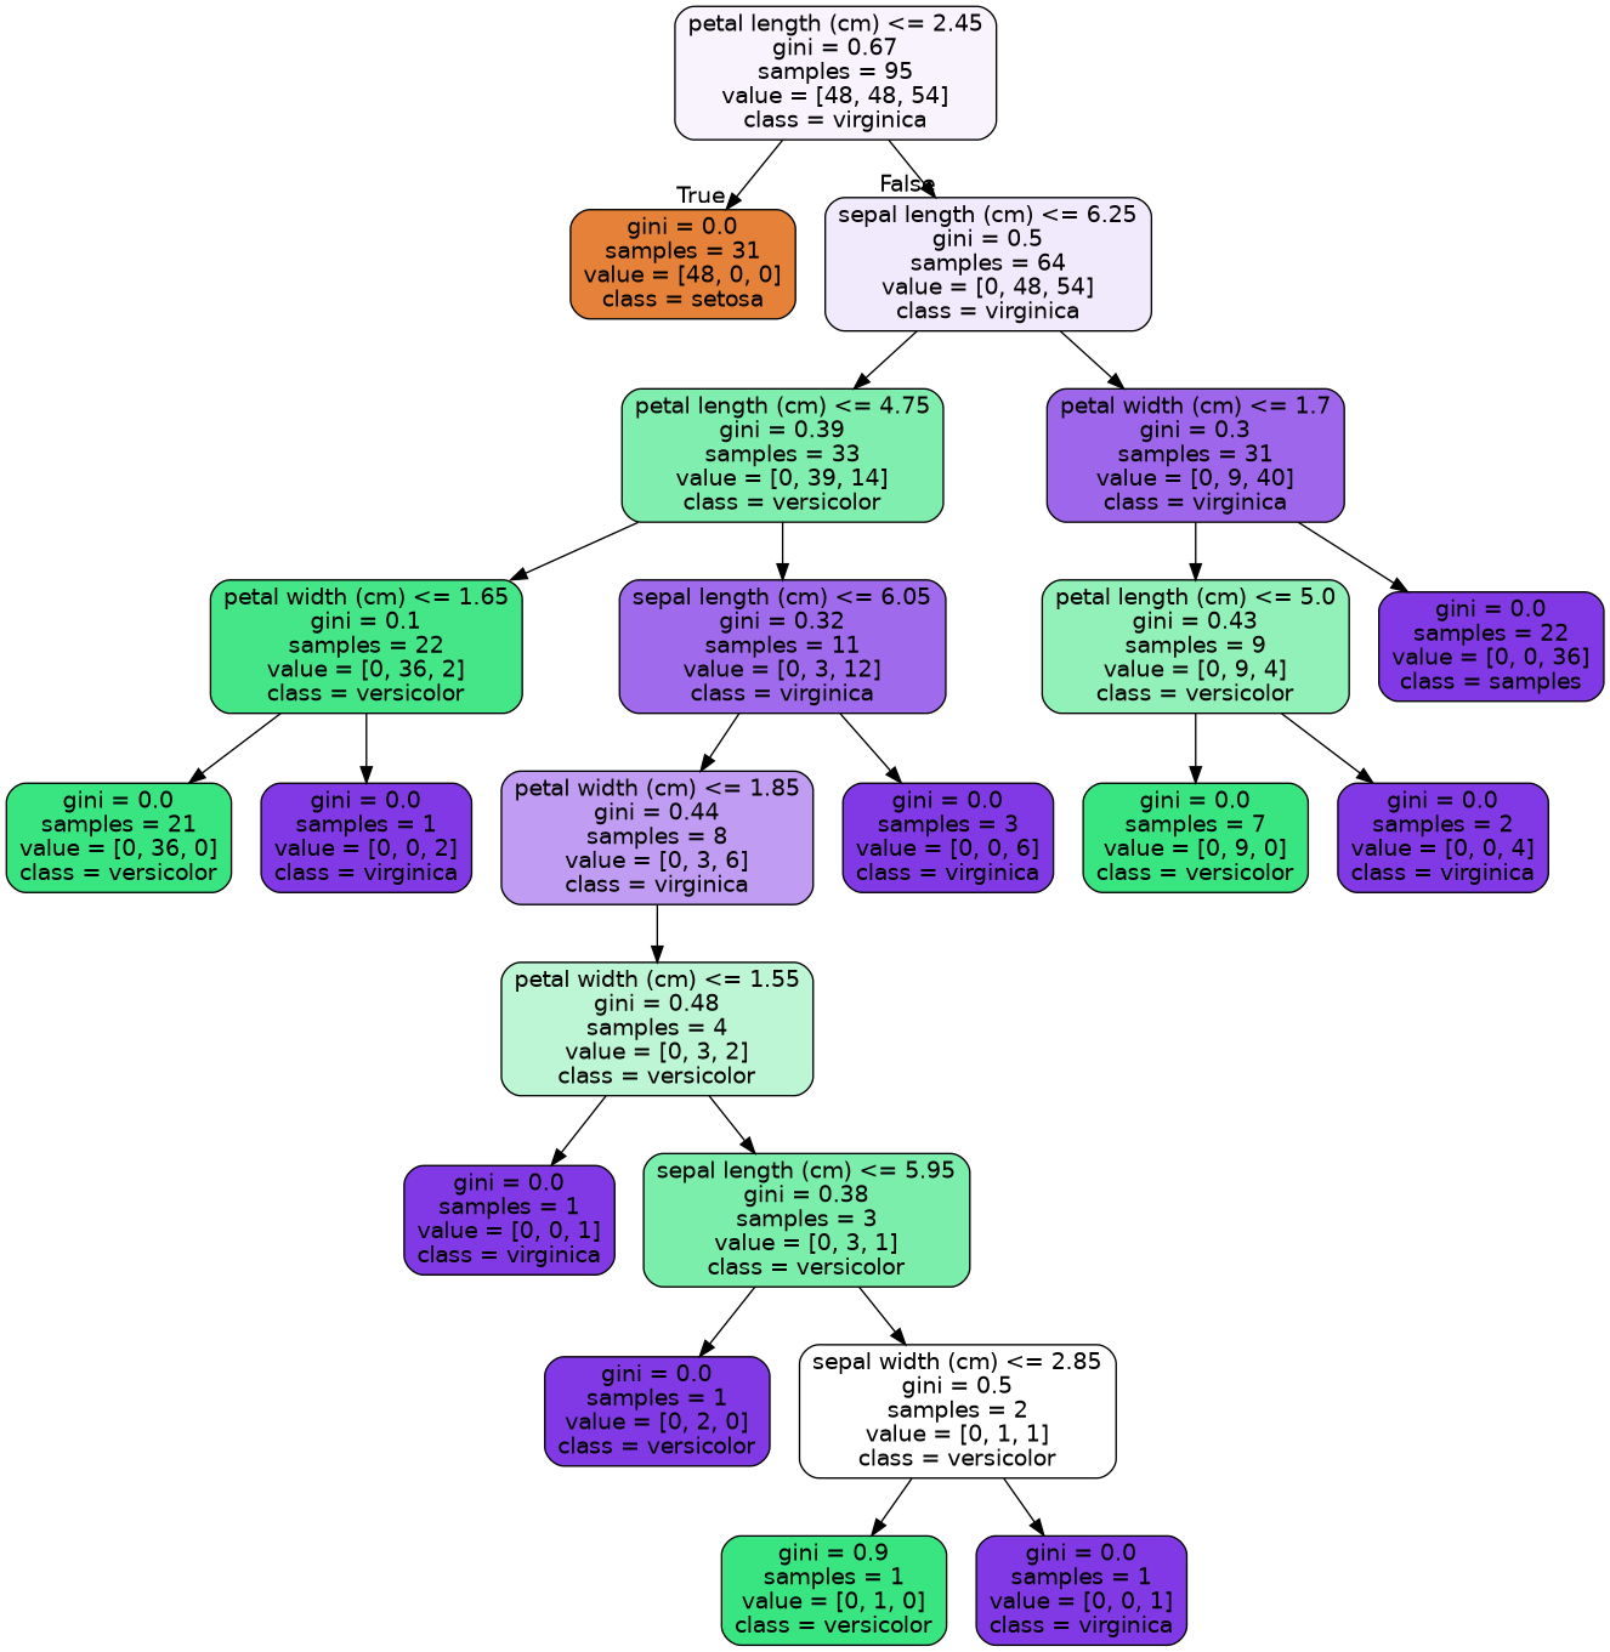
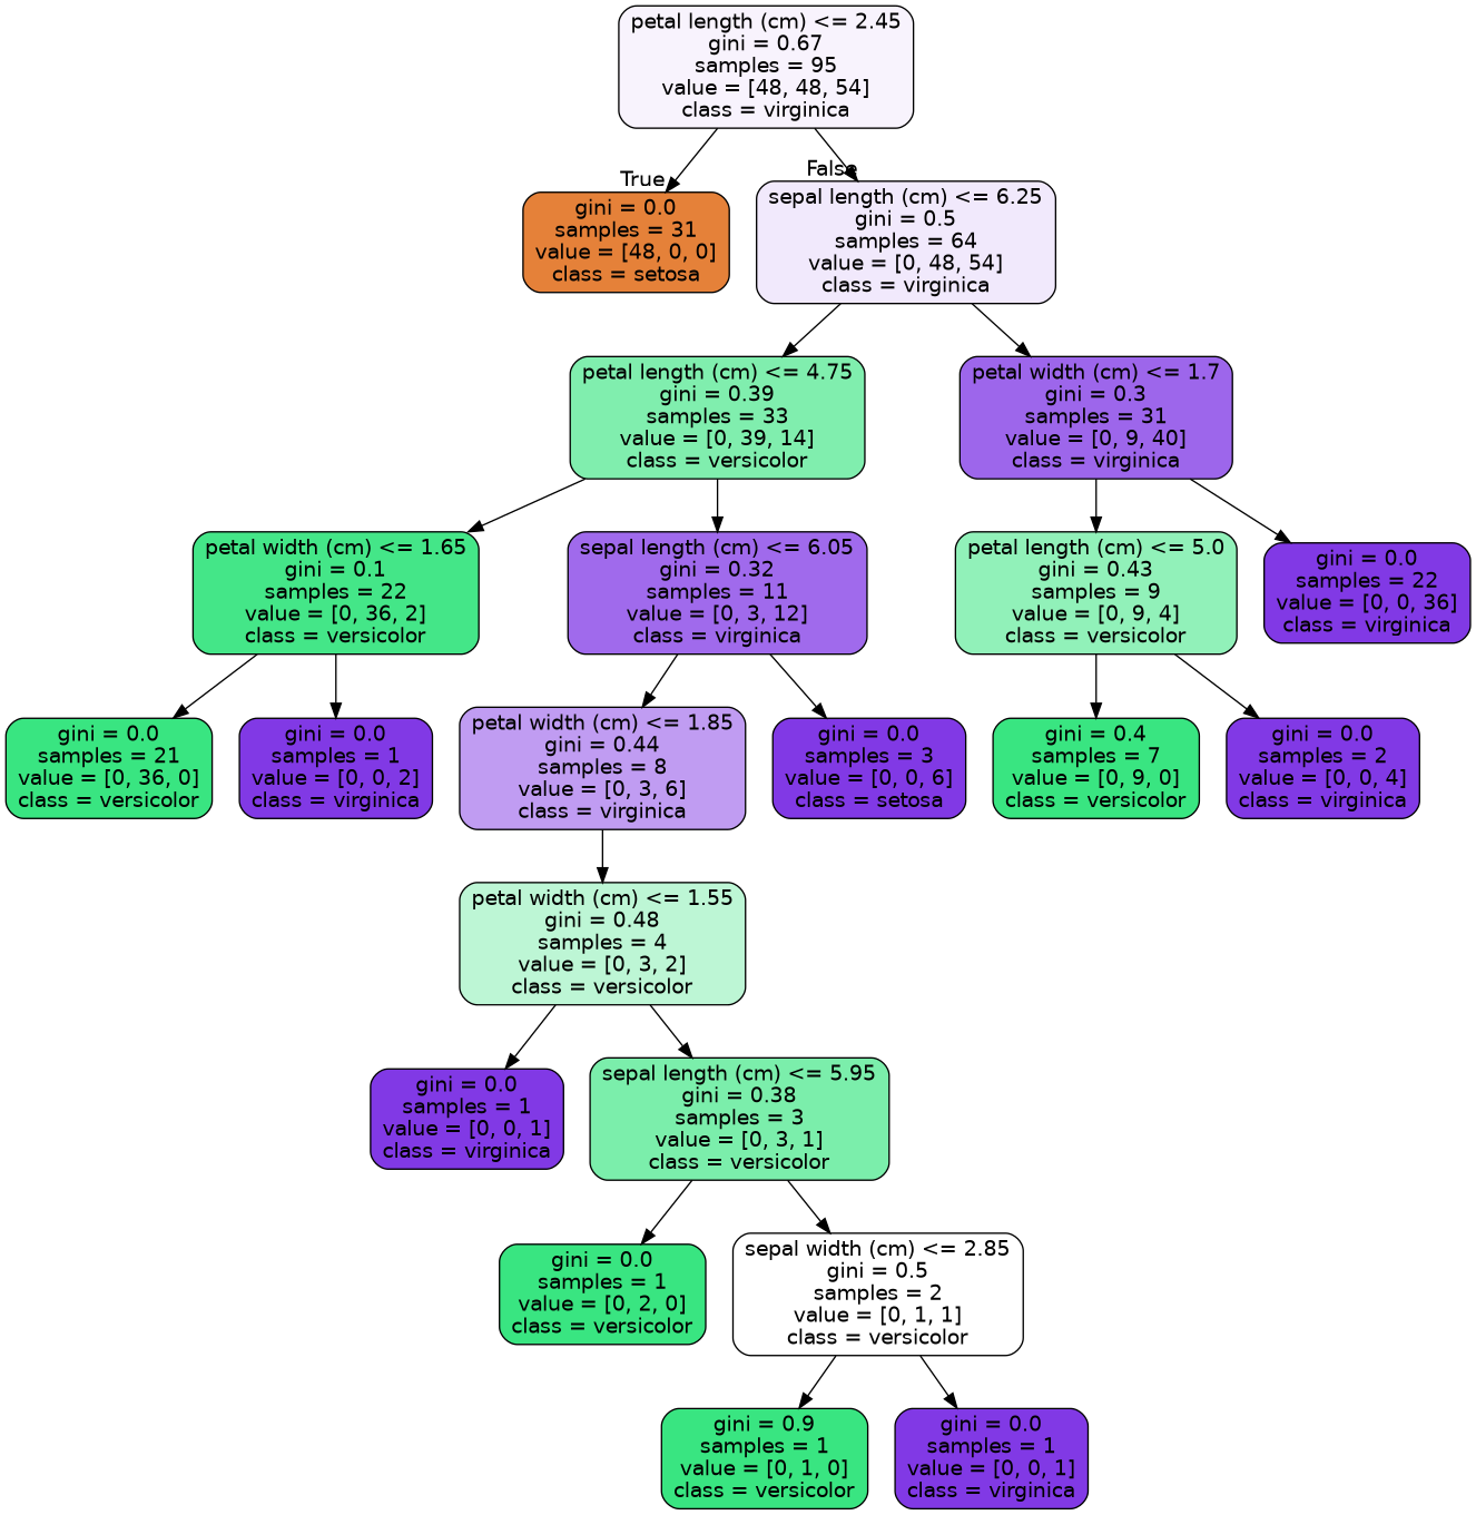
  digraph {
    node [color=black fillcolor="#8139e5" fontname=helvetica shape=box style="filled, rounded"]
    edge [fontname=helvetica]
    n1 [fillcolor="#f8f3fd" label="petal length (cm) <= 2.45\ngini = 0.67\nsamples = 95\nvalue = [48, 48, 54]\nclass = virginica"]
    n2 [fillcolor="#e58139" label="gini = 0.0\nsamples = 31\nvalue = [48, 0, 0]\nclass = setosa"]
    n3 [fillcolor="#f1e9fc" label="sepal length (cm) <= 6.25\ngini = 0.5\nsamples = 64\nvalue = [0, 48, 54]\nclass = virginica"]
    n4 [fillcolor="#80eeae" label="petal length (cm) <= 4.75\ngini = 0.39\nsamples = 33\nvalue = [0, 39, 14]\nclass = versicolor"]
    n5 [fillcolor="#9d66eb" label="petal width (cm) <= 1.7\ngini = 0.3\nsamples = 31\nvalue = [0, 9, 40]\nclass = virginica"]
    n6 [fillcolor="#44e688" label="petal width (cm) <= 1.65\ngini = 0.1\nsamples = 22\nvalue = [0, 36, 2]\nclass = versicolor"]
    n7 [fillcolor="#a06aec" label="sepal length (cm) <= 6.05\ngini = 0.32\nsamples = 11\nvalue = [0, 3, 12]\nclass = virginica"]
    n8 [fillcolor="#91f1b9" label="petal length (cm) <= 5.0\ngini = 0.43\nsamples = 9\nvalue = [0, 9, 4]\nclass = versicolor"]
-   n9 [label="gini = 0.0\nsamples = 22\nvalue = [0, 0, 36]\nclass = samples"]
+   n9 [label="gini = 0.0\nsamples = 22\nvalue = [0, 0, 36]\nclass = virginica"]
    n10 [fillcolor="#39e581" label="gini = 0.0\nsamples = 21\nvalue = [0, 36, 0]\nclass = versicolor"]
    n11 [label="gini = 0.0\nsamples = 1\nvalue = [0, 0, 2]\nclass = virginica"]
    n12 [fillcolor="#c09cf2" label="petal width (cm) <= 1.85\ngini = 0.44\nsamples = 8\nvalue = [0, 3, 6]\nclass = virginica"]
-   n13 [label="gini = 0.0\nsamples = 3\nvalue = [0, 0, 6]\nclass = virginica"]
+   n13 [label="gini = 0.0\nsamples = 3\nvalue = [0, 0, 6]\nclass = setosa"]
    n14 [fillcolor="#bdf6d5" label="petal width (cm) <= 1.55\ngini = 0.48\nsamples = 4\nvalue = [0, 3, 2]\nclass = versicolor"]
    n15 [label="gini = 0.0\nsamples = 1\nvalue = [0, 0, 1]\nclass = virginica"]
    n16 [fillcolor="#7beeab" label="sepal length (cm) <= 5.95\ngini = 0.38\nsamples = 3\nvalue = [0, 3, 1]\nclass = versicolor"]
-   n17 [label="gini = 0.0\nsamples = 1\nvalue = [0, 2, 0]\nclass = versicolor"]
+   n17 [fillcolor="#39e581" label="gini = 0.0\nsamples = 1\nvalue = [0, 2, 0]\nclass = versicolor"]
    n18 [fillcolor="#ffffff" label="sepal width (cm) <= 2.85\ngini = 0.5\nsamples = 2\nvalue = [0, 1, 1]\nclass = versicolor"]
    n19 [fillcolor="#39e581" label="gini = 0.9\nsamples = 1\nvalue = [0, 1, 0]\nclass = versicolor"]
    n20 [label="gini = 0.0\nsamples = 1\nvalue = [0, 0, 1]\nclass = virginica"]
-   n21 [fillcolor="#39e581" label="gini = 0.0\nsamples = 7\nvalue = [0, 9, 0]\nclass = versicolor"]
+   n21 [fillcolor="#39e581" label="gini = 0.4\nsamples = 7\nvalue = [0, 9, 0]\nclass = versicolor"]
    n22 [label="gini = 0.0\nsamples = 2\nvalue = [0, 0, 4]\nclass = virginica"]
    n1 -> n2 [headlabel=True labelangle=45 labeldistance=2.5]
    n1 -> n3 [headlabel=False labelangle=-45 labeldistance=2.5]
    n3 -> n4
    n3 -> n5
    n4 -> n6
    n4 -> n7
    n5 -> n8
    n5 -> n9
    n6 -> n10
    n6 -> n11
    n7 -> n12
    n7 -> n13
    n8 -> n21
    n8 -> n22
    n12 -> n14
    n14 -> n15
    n14 -> n16
    n16 -> n17
    n16 -> n18
    n18 -> n19
    n18 -> n20
  }
